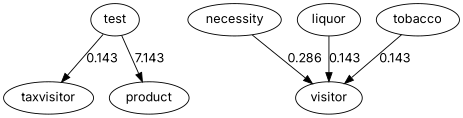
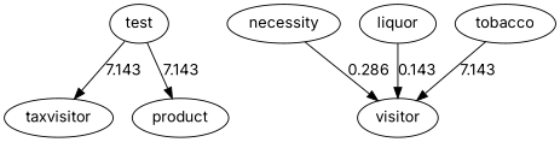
  digraph {
    fontname=Inter
    node [fontname=Inter]
    edge [fontname=Inter]
    test
    taxvisitor
    product
    necessity
    visitor
    liquor
    tobacco
-   test -> taxvisitor [label=0.143]
+   test -> taxvisitor [label=7.143]
    test -> product [label=7.143]
    necessity -> visitor [label=0.286]
    liquor -> visitor [label=0.143]
-   tobacco -> visitor [label=0.143]
+   tobacco -> visitor [label=7.143]
  }
